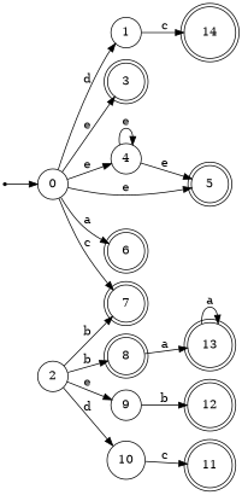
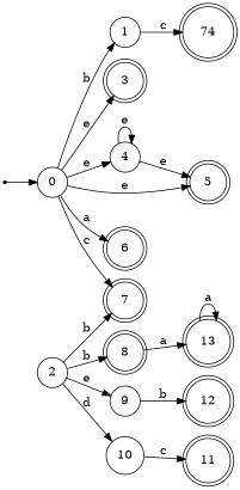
  digraph {
    rankdir=LR
    node [shape=doublecircle]
    dummy0 [shape=point]
    0 [shape=circle]
    1 [shape=circle]
    3
    4 [shape=circle]
    5
    6
    7
-   14
+   14 [label=74]
    2 [shape=circle]
    8
    9 [shape=circle]
    10 [shape=circle]
    13
    12
    11
    dummy0 -> 0
-   0 -> 1 [label=d]
+   0 -> 1 [label=b]
    0 -> 3 [label=e]
    0 -> 4 [label=e]
    0 -> 5 [label=e]
    0 -> 6 [label=a]
    0 -> 7 [label=c]
    1 -> 14 [label=c]
    4 -> 4 [label=e]
    4 -> 5 [label=e]
    2 -> 7 [label=b]
    2 -> 8 [label=b]
    2 -> 9 [label=e]
    2 -> 10 [label=d]
    8 -> 13 [label=a]
    9 -> 12 [label=b]
    10 -> 11 [label=c]
    13 -> 13 [label=a]
  }
